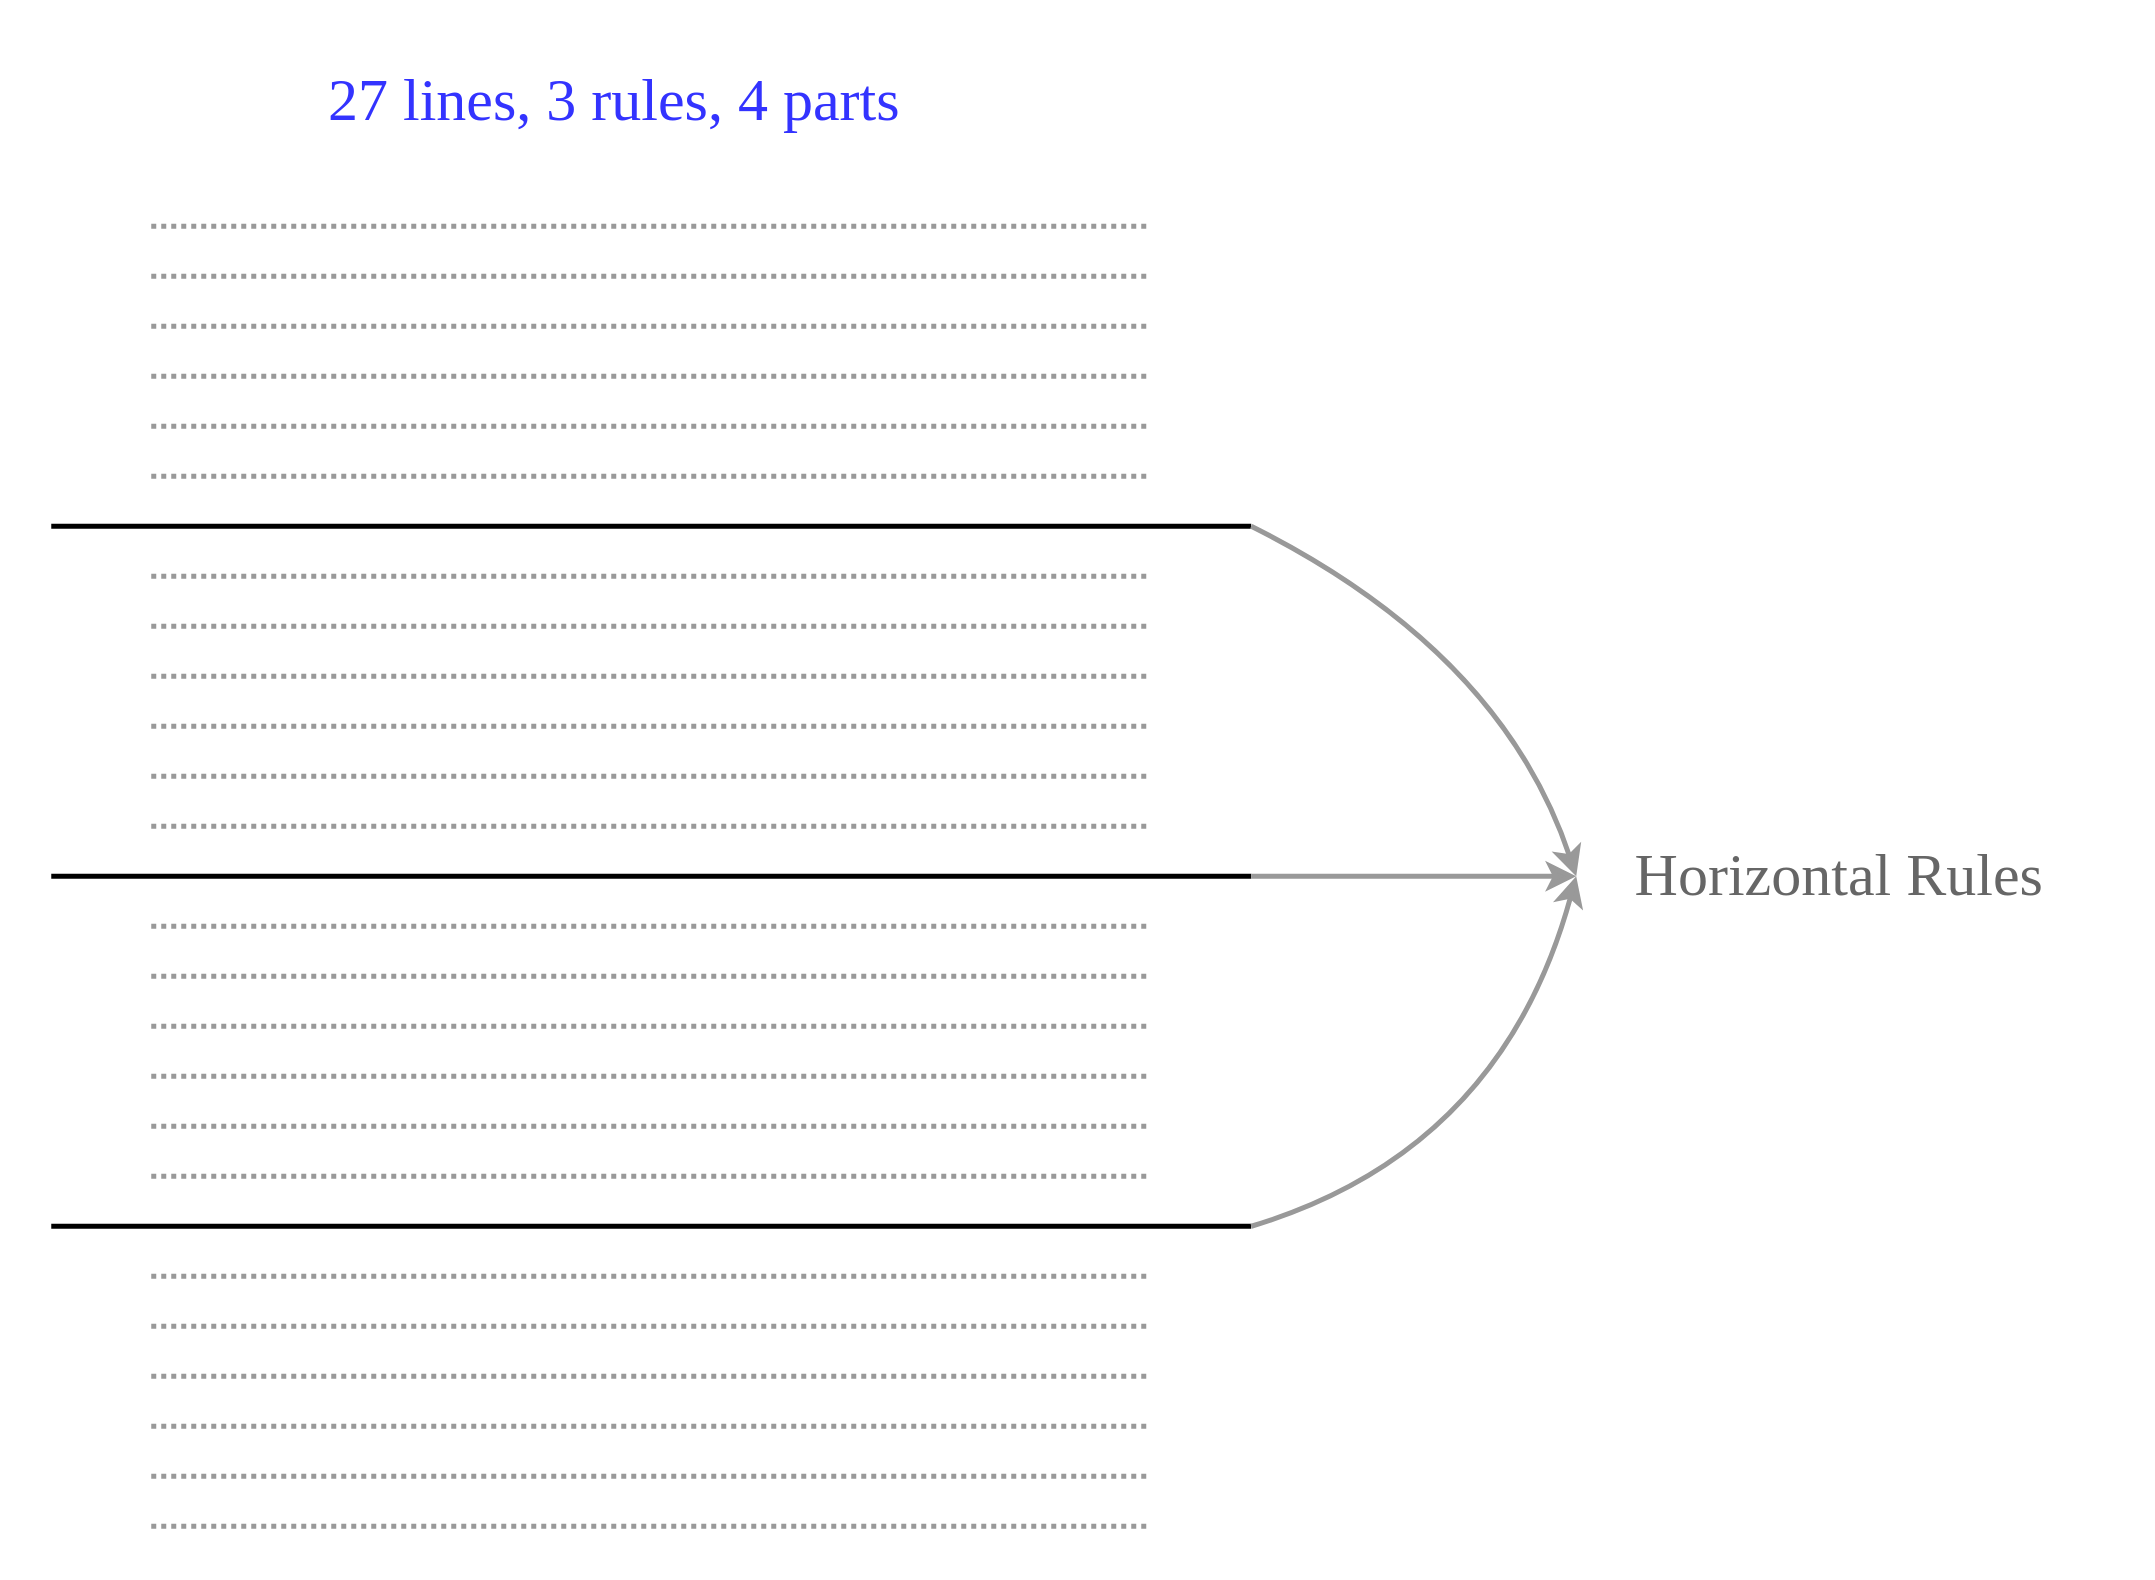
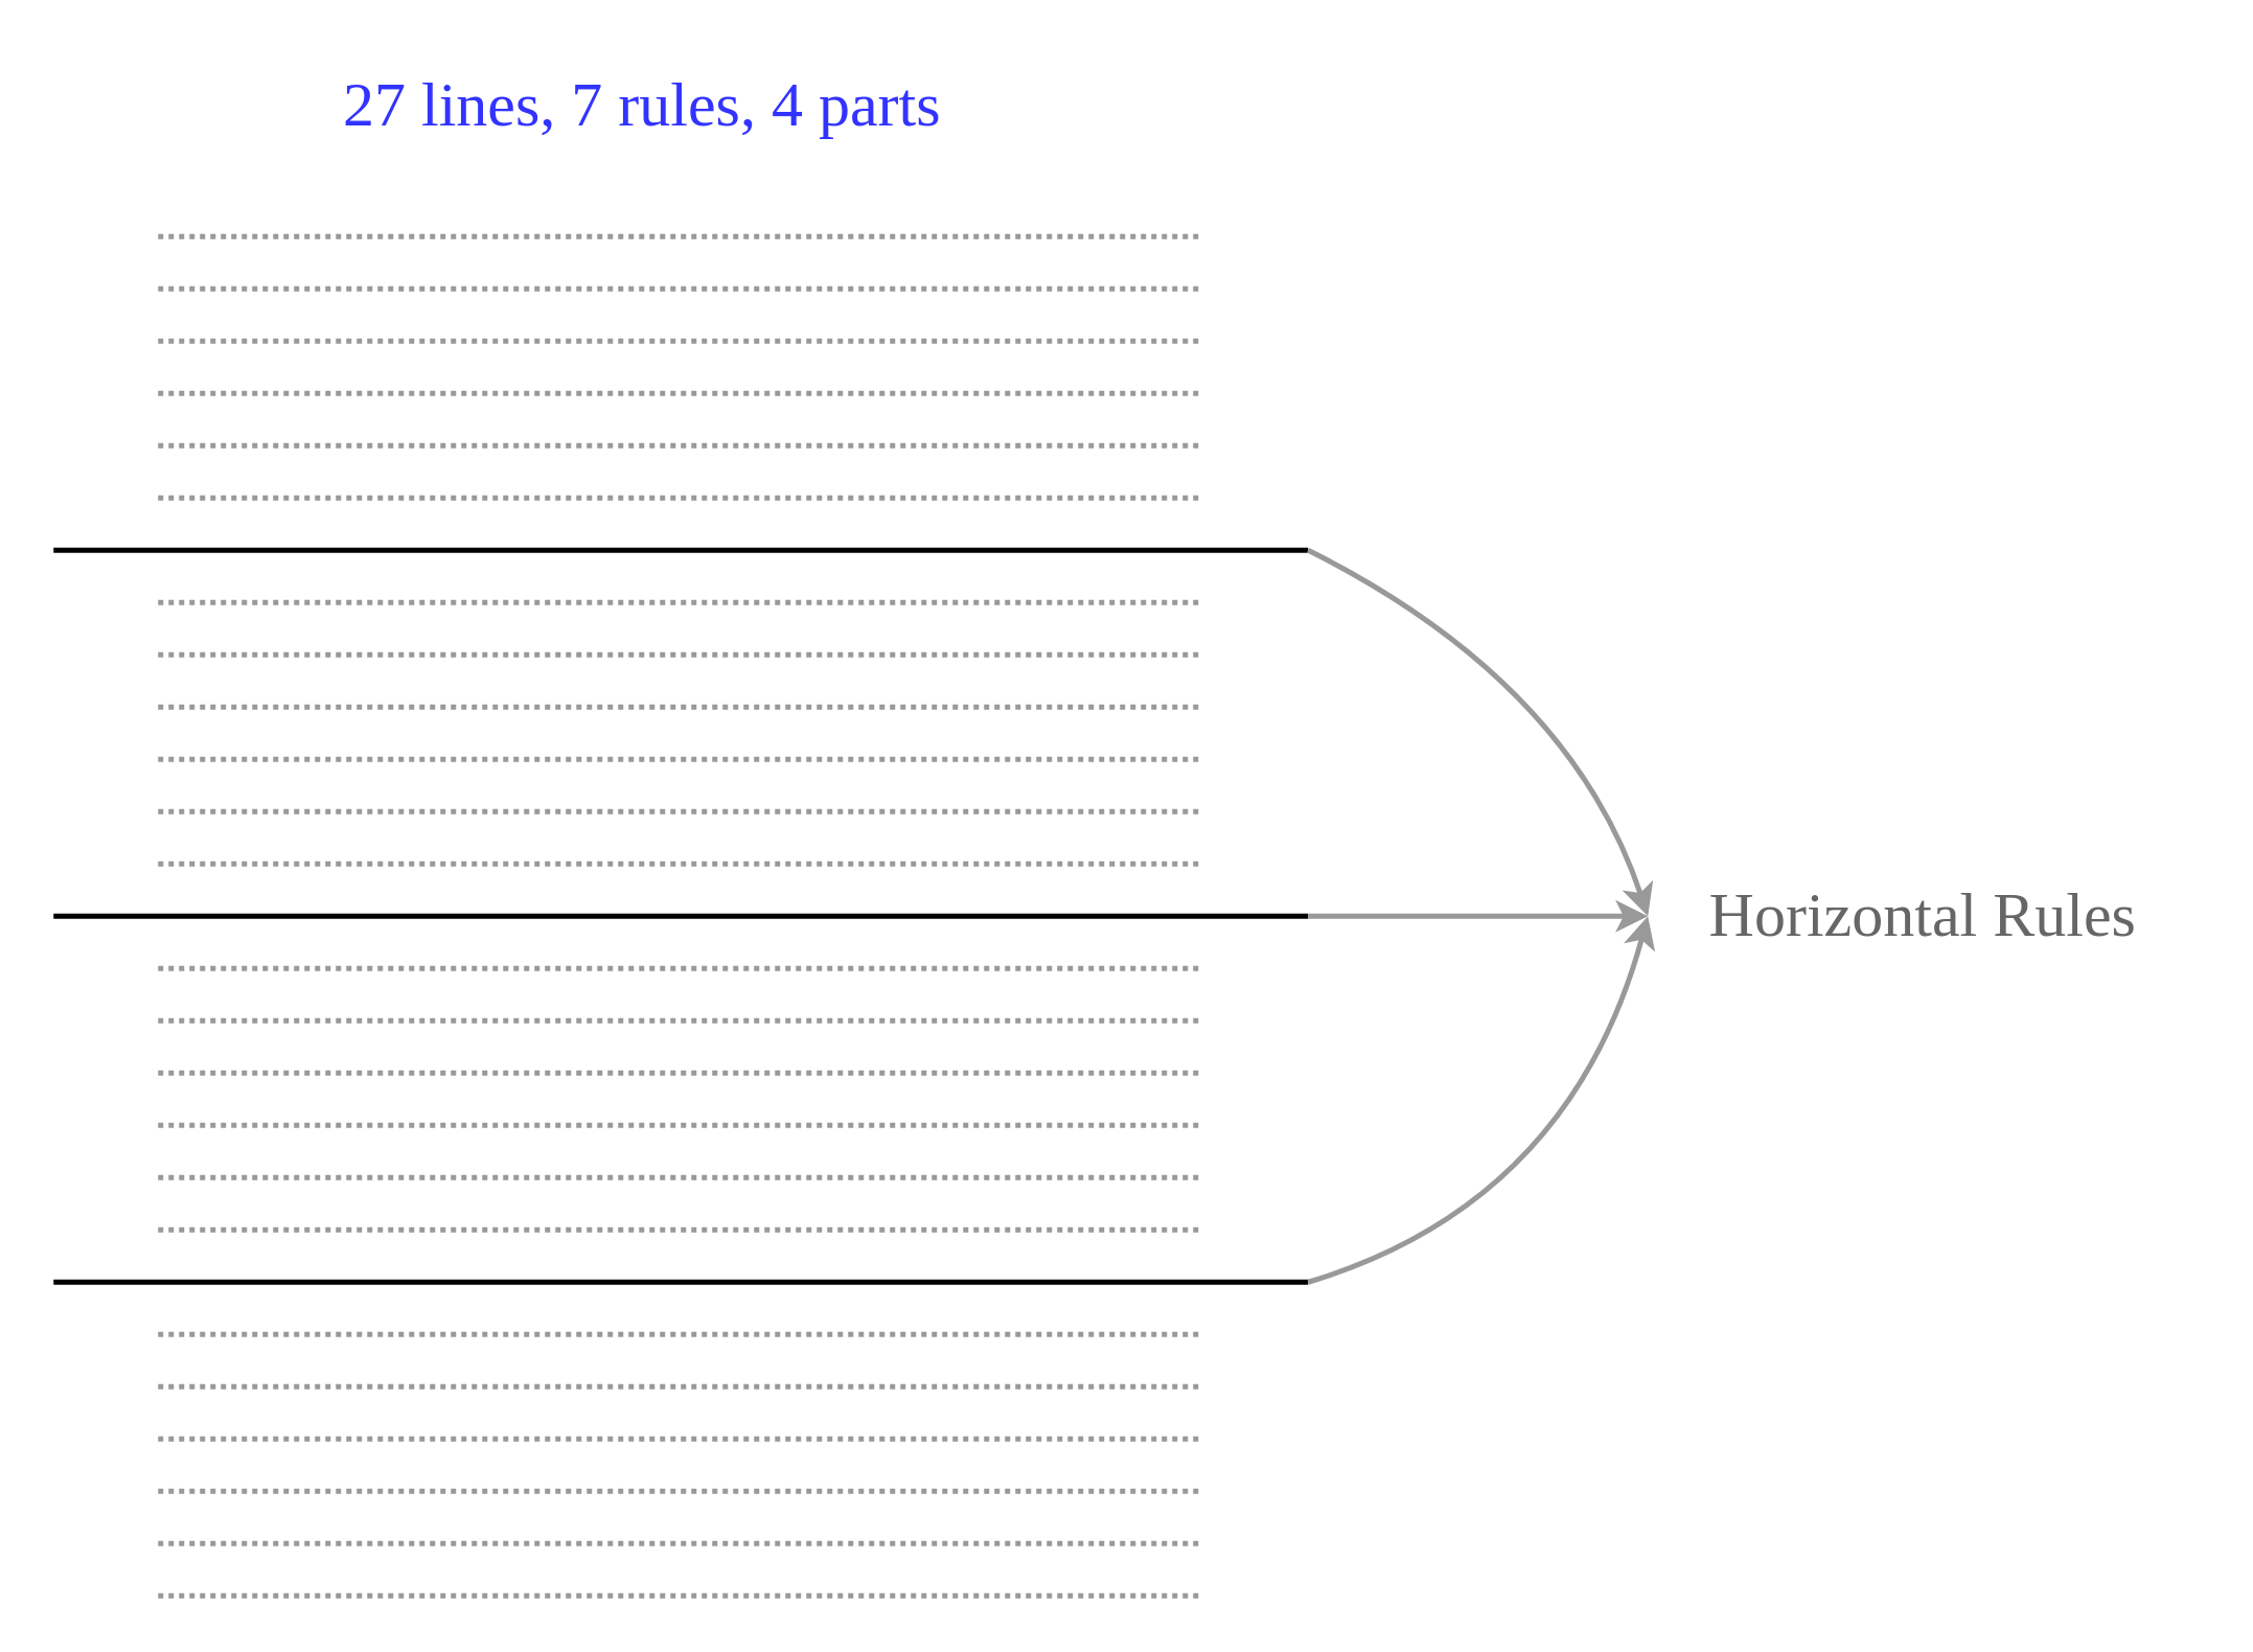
  <mxCell id="0" />
  <mxCell id="1" parent="0" />
  <mxCell id="2" value="" style="endArrow=none;html=1;rounded=0;strokeWidth=2;" edge="1" parent="1"><mxGeometry width="50" height="50" relative="1" as="geometry"><mxPoint x="20" y="210" as="sourcePoint" /><mxPoint x="500" y="210" as="targetPoint" /></mxGeometry></mxCell>
  <mxCell id="3" value="" style="endArrow=none;html=1;rounded=0;strokeColor=#999999;strokeWidth=2;dashed=1;dashPattern=1 1;" edge="1" parent="1"><mxGeometry width="50" height="50" relative="1" as="geometry"><mxPoint x="60" y="90" as="sourcePoint" /><mxPoint x="460" y="90" as="targetPoint" /></mxGeometry></mxCell>
  <mxCell id="4" value="" style="endArrow=none;html=1;rounded=0;strokeColor=#999999;strokeWidth=2;dashed=1;dashPattern=1 1;" edge="1" parent="1"><mxGeometry width="50" height="50" relative="1" as="geometry"><mxPoint x="60" y="130" as="sourcePoint" /><mxPoint x="460" y="130" as="targetPoint" /></mxGeometry></mxCell>
  <mxCell id="5" value="" style="endArrow=none;html=1;rounded=0;strokeColor=#999999;strokeWidth=2;dashed=1;dashPattern=1 1;" edge="1" parent="1"><mxGeometry width="50" height="50" relative="1" as="geometry"><mxPoint x="60" y="110" as="sourcePoint" /><mxPoint x="460" y="110" as="targetPoint" /></mxGeometry></mxCell>
  <mxCell id="6" value="" style="endArrow=none;html=1;rounded=0;strokeColor=#999999;strokeWidth=2;dashed=1;dashPattern=1 1;" edge="1" parent="1"><mxGeometry width="50" height="50" relative="1" as="geometry"><mxPoint x="60" y="150" as="sourcePoint" /><mxPoint x="460" y="150" as="targetPoint" /></mxGeometry></mxCell>
  <mxCell id="7" value="" style="endArrow=none;html=1;rounded=0;strokeColor=#999999;strokeWidth=2;dashed=1;dashPattern=1 1;" edge="1" parent="1"><mxGeometry width="50" height="50" relative="1" as="geometry"><mxPoint x="60" y="170" as="sourcePoint" /><mxPoint x="460" y="170" as="targetPoint" /></mxGeometry></mxCell>
  <mxCell id="8" value="" style="endArrow=none;html=1;rounded=0;strokeColor=#999999;strokeWidth=2;dashed=1;dashPattern=1 1;" edge="1" parent="1"><mxGeometry width="50" height="50" relative="1" as="geometry"><mxPoint x="60" y="190" as="sourcePoint" /><mxPoint x="460" y="190" as="targetPoint" /></mxGeometry></mxCell>
  <mxCell id="9" value="" style="endArrow=none;html=1;rounded=0;strokeWidth=2;" edge="1" parent="1"><mxGeometry width="50" height="50" relative="1" as="geometry"><mxPoint x="20" y="350" as="sourcePoint" /><mxPoint x="500" y="350" as="targetPoint" /></mxGeometry></mxCell>
  <mxCell id="10" value="" style="endArrow=none;html=1;rounded=0;strokeColor=#999999;strokeWidth=2;dashed=1;dashPattern=1 1;" edge="1" parent="1"><mxGeometry width="50" height="50" relative="1" as="geometry"><mxPoint x="60" y="230" as="sourcePoint" /><mxPoint x="460" y="230" as="targetPoint" /></mxGeometry></mxCell>
  <mxCell id="11" value="" style="endArrow=none;html=1;rounded=0;strokeColor=#999999;strokeWidth=2;dashed=1;dashPattern=1 1;" edge="1" parent="1"><mxGeometry width="50" height="50" relative="1" as="geometry"><mxPoint x="60" y="270" as="sourcePoint" /><mxPoint x="460" y="270" as="targetPoint" /></mxGeometry></mxCell>
  <mxCell id="12" value="" style="endArrow=none;html=1;rounded=0;strokeColor=#999999;strokeWidth=2;dashed=1;dashPattern=1 1;" edge="1" parent="1"><mxGeometry width="50" height="50" relative="1" as="geometry"><mxPoint x="60" y="250" as="sourcePoint" /><mxPoint x="460" y="250" as="targetPoint" /></mxGeometry></mxCell>
  <mxCell id="13" value="" style="endArrow=none;html=1;rounded=0;strokeColor=#999999;strokeWidth=2;dashed=1;dashPattern=1 1;" edge="1" parent="1"><mxGeometry width="50" height="50" relative="1" as="geometry"><mxPoint x="60" y="290" as="sourcePoint" /><mxPoint x="460" y="290" as="targetPoint" /></mxGeometry></mxCell>
  <mxCell id="14" value="" style="endArrow=none;html=1;rounded=0;strokeColor=#999999;strokeWidth=2;dashed=1;dashPattern=1 1;" edge="1" parent="1"><mxGeometry width="50" height="50" relative="1" as="geometry"><mxPoint x="60" y="310" as="sourcePoint" /><mxPoint x="460" y="310" as="targetPoint" /></mxGeometry></mxCell>
  <mxCell id="15" value="" style="endArrow=none;html=1;rounded=0;strokeColor=#999999;strokeWidth=2;dashed=1;dashPattern=1 1;" edge="1" parent="1"><mxGeometry width="50" height="50" relative="1" as="geometry"><mxPoint x="60" y="330" as="sourcePoint" /><mxPoint x="460" y="330" as="targetPoint" /></mxGeometry></mxCell>
  <mxCell id="16" value="" style="endArrow=none;html=1;rounded=0;strokeWidth=2;" edge="1" parent="1"><mxGeometry width="50" height="50" relative="1" as="geometry"><mxPoint x="20" y="490" as="sourcePoint" /><mxPoint x="500" y="490" as="targetPoint" /></mxGeometry></mxCell>
  <mxCell id="17" value="" style="endArrow=none;html=1;rounded=0;strokeColor=#999999;strokeWidth=2;dashed=1;dashPattern=1 1;" edge="1" parent="1"><mxGeometry width="50" height="50" relative="1" as="geometry"><mxPoint x="60" y="370" as="sourcePoint" /><mxPoint x="460" y="370" as="targetPoint" /></mxGeometry></mxCell>
  <mxCell id="18" value="" style="endArrow=none;html=1;rounded=0;strokeColor=#999999;strokeWidth=2;dashed=1;dashPattern=1 1;" edge="1" parent="1"><mxGeometry width="50" height="50" relative="1" as="geometry"><mxPoint x="60" y="410" as="sourcePoint" /><mxPoint x="460" y="410" as="targetPoint" /></mxGeometry></mxCell>
  <mxCell id="19" value="" style="endArrow=none;html=1;rounded=0;strokeColor=#999999;strokeWidth=2;dashed=1;dashPattern=1 1;" edge="1" parent="1"><mxGeometry width="50" height="50" relative="1" as="geometry"><mxPoint x="60" y="390" as="sourcePoint" /><mxPoint x="460" y="390" as="targetPoint" /></mxGeometry></mxCell>
  <mxCell id="20" value="" style="endArrow=none;html=1;rounded=0;strokeColor=#999999;strokeWidth=2;dashed=1;dashPattern=1 1;" edge="1" parent="1"><mxGeometry width="50" height="50" relative="1" as="geometry"><mxPoint x="60" y="430" as="sourcePoint" /><mxPoint x="460" y="430" as="targetPoint" /></mxGeometry></mxCell>
  <mxCell id="21" value="" style="endArrow=none;html=1;rounded=0;strokeColor=#999999;strokeWidth=2;dashed=1;dashPattern=1 1;" edge="1" parent="1"><mxGeometry width="50" height="50" relative="1" as="geometry"><mxPoint x="60" y="450" as="sourcePoint" /><mxPoint x="460" y="450" as="targetPoint" /></mxGeometry></mxCell>
  <mxCell id="22" value="" style="endArrow=none;html=1;rounded=0;strokeColor=#999999;strokeWidth=2;dashed=1;dashPattern=1 1;" edge="1" parent="1"><mxGeometry width="50" height="50" relative="1" as="geometry"><mxPoint x="60" y="470" as="sourcePoint" /><mxPoint x="460" y="470" as="targetPoint" /></mxGeometry></mxCell>
  <mxCell id="23" value="" style="endArrow=none;html=1;rounded=0;strokeColor=#999999;strokeWidth=2;dashed=1;dashPattern=1 1;" edge="1" parent="1"><mxGeometry width="50" height="50" relative="1" as="geometry"><mxPoint x="60" y="510" as="sourcePoint" /><mxPoint x="460" y="510" as="targetPoint" /></mxGeometry></mxCell>
  <mxCell id="24" value="" style="endArrow=none;html=1;rounded=0;strokeColor=#999999;strokeWidth=2;dashed=1;dashPattern=1 1;" edge="1" parent="1"><mxGeometry width="50" height="50" relative="1" as="geometry"><mxPoint x="60" y="550" as="sourcePoint" /><mxPoint x="460" y="550" as="targetPoint" /></mxGeometry></mxCell>
  <mxCell id="25" value="" style="endArrow=none;html=1;rounded=0;strokeColor=#999999;strokeWidth=2;dashed=1;dashPattern=1 1;" edge="1" parent="1"><mxGeometry width="50" height="50" relative="1" as="geometry"><mxPoint x="60" y="530" as="sourcePoint" /><mxPoint x="460" y="530" as="targetPoint" /></mxGeometry></mxCell>
  <mxCell id="26" value="" style="endArrow=none;html=1;rounded=0;strokeColor=#999999;strokeWidth=2;dashed=1;dashPattern=1 1;" edge="1" parent="1"><mxGeometry width="50" height="50" relative="1" as="geometry"><mxPoint x="60" y="570" as="sourcePoint" /><mxPoint x="460" y="570" as="targetPoint" /></mxGeometry></mxCell>
  <mxCell id="27" value="" style="endArrow=none;html=1;rounded=0;strokeColor=#999999;strokeWidth=2;dashed=1;dashPattern=1 1;" edge="1" parent="1"><mxGeometry width="50" height="50" relative="1" as="geometry"><mxPoint x="60" y="590" as="sourcePoint" /><mxPoint x="460" y="590" as="targetPoint" /></mxGeometry></mxCell>
  <mxCell id="28" value="" style="endArrow=none;html=1;rounded=0;strokeColor=#999999;strokeWidth=2;dashed=1;dashPattern=1 1;" edge="1" parent="1"><mxGeometry width="50" height="50" relative="1" as="geometry"><mxPoint x="60" y="610" as="sourcePoint" /><mxPoint x="460" y="610" as="targetPoint" /></mxGeometry></mxCell>
  <mxCell id="29" value="" style="endArrow=classic;html=1;sketch=0;strokeColor=#999999;strokeWidth=2;curved=1;" edge="1" parent="1"><mxGeometry width="50" height="50" relative="1" as="geometry"><mxPoint x="500" y="210" as="sourcePoint" /><mxPoint x="630" y="350" as="targetPoint" /><Array as="points"><mxPoint x="600" y="260" /></Array></mxGeometry></mxCell>
  <mxCell id="30" value="" style="endArrow=classic;html=1;rounded=0;sketch=0;strokeColor=#999999;strokeWidth=2;" edge="1" parent="1"><mxGeometry width="50" height="50" relative="1" as="geometry"><mxPoint x="500" y="350" as="sourcePoint" /><mxPoint x="630" y="350" as="targetPoint" /></mxGeometry></mxCell>
  <mxCell id="31" value="" style="endArrow=classic;html=1;sketch=0;strokeColor=#999999;strokeWidth=2;curved=1;" edge="1" parent="1"><mxGeometry width="50" height="50" relative="1" as="geometry"><mxPoint x="500" y="490" as="sourcePoint" /><mxPoint x="630" y="350" as="targetPoint" /><Array as="points"><mxPoint x="600" y="460" /></Array></mxGeometry></mxCell>
  <mxCell id="32" value="&lt;font color=&quot;#666666&quot; style=&quot;font-size: 24px;&quot; face=&quot;Comic Sans MS&quot;&gt;Horizontal Rules&lt;/font&gt;" style="text;html=1;align=center;verticalAlign=middle;resizable=0;points=[];autosize=1;strokeColor=none;fillColor=none;" vertex="1" parent="1"><mxGeometry x="630" y="330" width="210" height="40" as="geometry" /></mxCell>
- <mxCell id="33" value="&lt;font color=&quot;#3333ff&quot;&gt;27 lines, 3 rules, 4 parts&lt;/font&gt;" style="text;html=1;align=center;verticalAlign=middle;resizable=0;points=[];autosize=1;strokeColor=none;fillColor=none;fontSize=24;fontFamily=Comic Sans MS;fontColor=#666666;" vertex="1" parent="1"><mxGeometry x="95" y="20" width="300" height="40" as="geometry" /></mxCell>
+ <mxCell id="33" value="&lt;font color=&quot;#3333ff&quot;&gt;27 lines, 7 rules, 4 parts&lt;/font&gt;" style="text;html=1;align=center;verticalAlign=middle;resizable=0;points=[];autosize=1;strokeColor=none;fillColor=none;fontSize=24;fontFamily=Comic Sans MS;fontColor=#666666;" vertex="1" parent="1"><mxGeometry x="95" y="20" width="300" height="40" as="geometry" /></mxCell>
